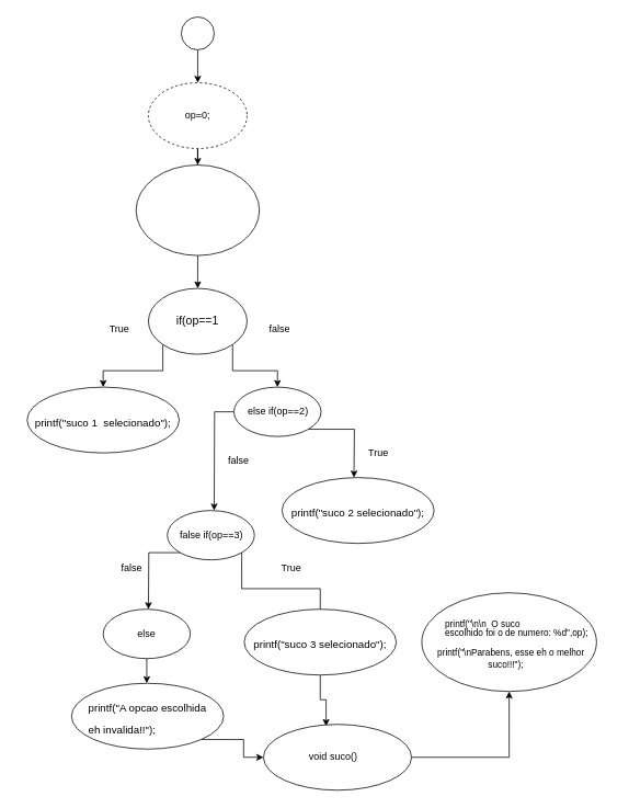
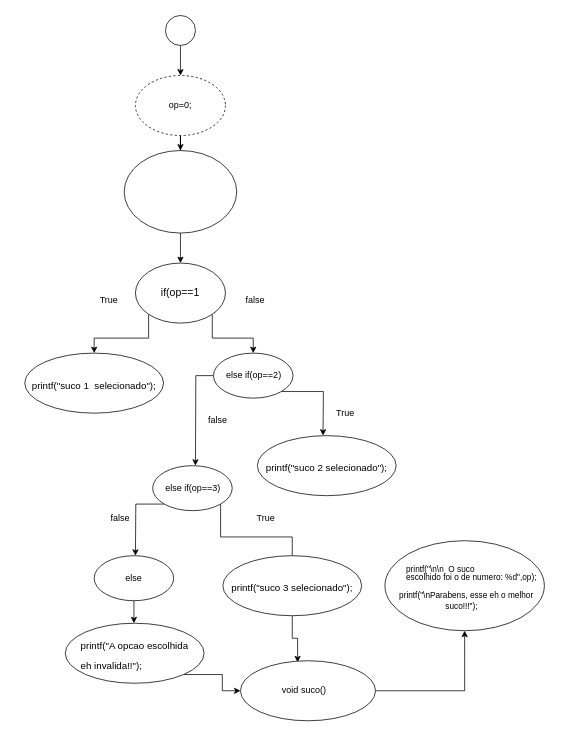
  <mxCell id="0" />
  <mxCell id="1" parent="0" />
  <mxCell id="2" style="edgeStyle=orthogonalEdgeStyle;rounded=0;orthogonalLoop=1;jettySize=auto;html=1;exitX=0.5;exitY=1;exitDx=0;exitDy=0;" edge="1" parent="1" source="3" target="5"><mxGeometry relative="1" as="geometry"><mxPoint x="240.118" y="110" as="targetPoint" /></mxGeometry></mxCell>
  <mxCell id="3" value="" style="ellipse;whiteSpace=wrap;html=1;aspect=fixed;" vertex="1" parent="1"><mxGeometry x="220" y="20" width="40" height="40" as="geometry" /></mxCell>
  <mxCell id="4" style="edgeStyle=orthogonalEdgeStyle;rounded=0;orthogonalLoop=1;jettySize=auto;html=1;" edge="1" parent="1" source="5" target="7"><mxGeometry relative="1" as="geometry"><mxPoint x="239.998" y="210" as="targetPoint" /></mxGeometry></mxCell>
  <mxCell id="5" value="op=0;" style="ellipse;whiteSpace=wrap;html=1;dashed=1;" vertex="1" parent="1"><mxGeometry x="179.998" y="100" width="120" height="80" as="geometry" /></mxCell>
  <mxCell id="6" style="edgeStyle=orthogonalEdgeStyle;rounded=0;orthogonalLoop=1;jettySize=auto;html=1;exitX=0.5;exitY=1;exitDx=0;exitDy=0;" edge="1" parent="1" source="7"><mxGeometry relative="1" as="geometry"><mxPoint x="240" y="350" as="targetPoint" /></mxGeometry></mxCell>
  <mxCell id="7" value="" style="ellipse;whiteSpace=wrap;html=1;" vertex="1" parent="1"><mxGeometry x="165" y="200" width="150" height="110" as="geometry" /></mxCell>
  <mxCell id="8" style="edgeStyle=orthogonalEdgeStyle;rounded=0;orthogonalLoop=1;jettySize=auto;html=1;exitX=1;exitY=1;exitDx=0;exitDy=0;entryX=0.5;entryY=0;entryDx=0;entryDy=0;" edge="1" parent="1" source="10" target="18"><mxGeometry relative="1" as="geometry"><mxPoint x="330" y="470" as="targetPoint" /></mxGeometry></mxCell>
  <mxCell id="9" style="edgeStyle=orthogonalEdgeStyle;rounded=0;orthogonalLoop=1;jettySize=auto;html=1;exitX=0;exitY=1;exitDx=0;exitDy=0;entryX=0.5;entryY=0;entryDx=0;entryDy=0;" edge="1" parent="1" source="10" target="14"><mxGeometry relative="1" as="geometry"><mxPoint x="125" y="460" as="targetPoint" /></mxGeometry></mxCell>
  <mxCell id="10" value="" style="ellipse;whiteSpace=wrap;html=1;" vertex="1" parent="1"><mxGeometry x="180" y="350" width="120" height="80" as="geometry" /></mxCell>
  <mxCell id="11" value="&lt;font style=&quot;font-size: 14px&quot;&gt;if(op==1&lt;/font&gt;" style="text;html=1;strokeColor=none;fillColor=none;align=center;verticalAlign=middle;whiteSpace=wrap;rounded=0;" vertex="1" parent="1"><mxGeometry x="205" y="370" width="70" height="40" as="geometry" /></mxCell>
  <mxCell id="12" value="false" style="text;html=1;strokeColor=none;fillColor=none;align=center;verticalAlign=middle;whiteSpace=wrap;rounded=0;" vertex="1" parent="1"><mxGeometry x="320" y="390" width="40" height="20" as="geometry" /></mxCell>
  <mxCell id="13" value="True" style="text;html=1;strokeColor=none;fillColor=none;align=center;verticalAlign=middle;whiteSpace=wrap;rounded=0;" vertex="1" parent="1"><mxGeometry x="125" y="390" width="40" height="20" as="geometry" /></mxCell>
  <mxCell id="14" value="" style="ellipse;whiteSpace=wrap;html=1;" vertex="1" parent="1"><mxGeometry x="32.5" y="470" width="185" height="80" as="geometry" /></mxCell>
  <mxCell id="15" value="&lt;p style=&quot;margin-bottom: 0cm ; font-weight: normal ; line-height: 100% ; font-size: 13px&quot; align=&quot;left&quot;&gt;&lt;font style=&quot;font-size: 13px&quot;&gt;&lt;br&gt;&lt;font style=&quot;font-size: 13px&quot;&gt;printf(&quot;suco 1&amp;nbsp; selecionado&quot;);&lt;/font&gt;&lt;/font&gt;&lt;/p&gt;" style="text;html=1;strokeColor=none;fillColor=none;align=center;verticalAlign=middle;whiteSpace=wrap;rounded=0;" vertex="1" parent="1"><mxGeometry x="20" y="480" width="210" height="40" as="geometry" /></mxCell>
  <mxCell id="16" style="edgeStyle=orthogonalEdgeStyle;rounded=0;orthogonalLoop=1;jettySize=auto;html=1;exitX=0;exitY=0.5;exitDx=0;exitDy=0;" edge="1" parent="1" source="18"><mxGeometry relative="1" as="geometry"><mxPoint x="260" y="620" as="targetPoint" /></mxGeometry></mxCell>
  <mxCell id="17" style="edgeStyle=orthogonalEdgeStyle;rounded=0;orthogonalLoop=1;jettySize=auto;html=1;exitX=1;exitY=1;exitDx=0;exitDy=0;" edge="1" parent="1" source="18"><mxGeometry relative="1" as="geometry"><mxPoint x="430" y="580" as="targetPoint" /></mxGeometry></mxCell>
  <mxCell id="18" value="" style="ellipse;whiteSpace=wrap;html=1;" vertex="1" parent="1"><mxGeometry x="284" y="470" width="106" height="60" as="geometry" /></mxCell>
  <mxCell id="19" value="else if(op==2)" style="text;html=1;strokeColor=none;fillColor=none;align=center;verticalAlign=middle;whiteSpace=wrap;rounded=0;" vertex="1" parent="1"><mxGeometry x="275" y="490" width="126" height="20" as="geometry" /></mxCell>
  <mxCell id="20" value="false" style="text;html=1;strokeColor=none;fillColor=none;align=center;verticalAlign=middle;whiteSpace=wrap;rounded=0;" vertex="1" parent="1"><mxGeometry x="270" y="550" width="40" height="20" as="geometry" /></mxCell>
  <mxCell id="21" value="True" style="text;html=1;strokeColor=none;fillColor=none;align=center;verticalAlign=middle;whiteSpace=wrap;rounded=0;" vertex="1" parent="1"><mxGeometry x="440" y="540" width="40" height="20" as="geometry" /></mxCell>
  <mxCell id="22" value="" style="ellipse;whiteSpace=wrap;html=1;" vertex="1" parent="1"><mxGeometry x="342.5" y="580" width="185" height="80" as="geometry" /></mxCell>
  <mxCell id="23" value="&lt;p style=&quot;margin-bottom: 0cm ; font-weight: normal ; line-height: 100% ; font-size: 13px&quot; align=&quot;left&quot;&gt;&lt;font style=&quot;font-size: 13px&quot;&gt;&lt;br&gt;&lt;font style=&quot;font-size: 13px&quot;&gt;printf(&quot;suco 2 selecionado&quot;);&lt;/font&gt;&lt;/font&gt;&lt;/p&gt;" style="text;html=1;strokeColor=none;fillColor=none;align=center;verticalAlign=middle;whiteSpace=wrap;rounded=0;" vertex="1" parent="1"><mxGeometry x="330" y="590" width="210" height="40" as="geometry" /></mxCell>
  <mxCell id="24" style="edgeStyle=orthogonalEdgeStyle;rounded=0;orthogonalLoop=1;jettySize=auto;html=1;exitX=0;exitY=1;exitDx=0;exitDy=0;" edge="1" parent="1" source="26"><mxGeometry relative="1" as="geometry"><mxPoint x="180" y="740" as="targetPoint" /></mxGeometry></mxCell>
  <mxCell id="25" style="edgeStyle=orthogonalEdgeStyle;rounded=0;orthogonalLoop=1;jettySize=auto;html=1;exitX=1;exitY=1;exitDx=0;exitDy=0;entryX=0.438;entryY=-0.125;entryDx=0;entryDy=0;entryPerimeter=0;" edge="1" parent="1" source="26" target="32"><mxGeometry relative="1" as="geometry"><mxPoint x="330" y="740" as="targetPoint" /><Array as="points"><mxPoint x="294" y="715" /><mxPoint x="389" y="715" /><mxPoint x="389" y="745" /></Array></mxGeometry></mxCell>
  <mxCell id="26" value="" style="ellipse;whiteSpace=wrap;html=1;" vertex="1" parent="1"><mxGeometry x="203" y="620" width="106" height="60" as="geometry" /></mxCell>
- <mxCell id="27" value="false if(op==3)" style="text;html=1;strokeColor=none;fillColor=none;align=center;verticalAlign=middle;whiteSpace=wrap;rounded=0;" vertex="1" parent="1"><mxGeometry x="194" y="640" width="126" height="20" as="geometry" /></mxCell>
+ <mxCell id="27" value="else if(op==3)" style="text;html=1;strokeColor=none;fillColor=none;align=center;verticalAlign=middle;whiteSpace=wrap;rounded=0;" vertex="1" parent="1"><mxGeometry x="194" y="640" width="126" height="20" as="geometry" /></mxCell>
  <mxCell id="28" value="false" style="text;html=1;strokeColor=none;fillColor=none;align=center;verticalAlign=middle;whiteSpace=wrap;rounded=0;" vertex="1" parent="1"><mxGeometry x="140" y="680" width="40" height="20" as="geometry" /></mxCell>
  <mxCell id="29" value="True" style="text;html=1;strokeColor=none;fillColor=none;align=center;verticalAlign=middle;whiteSpace=wrap;rounded=0;" vertex="1" parent="1"><mxGeometry x="334" y="680" width="40" height="20" as="geometry" /></mxCell>
  <mxCell id="30" style="edgeStyle=orthogonalEdgeStyle;rounded=0;orthogonalLoop=1;jettySize=auto;html=1;exitX=0.5;exitY=1;exitDx=0;exitDy=0;entryX=0.423;entryY=0.027;entryDx=0;entryDy=0;entryPerimeter=0;" edge="1" parent="1" source="31" target="40"><mxGeometry relative="1" as="geometry" /></mxCell>
  <mxCell id="31" value="" style="ellipse;whiteSpace=wrap;html=1;" vertex="1" parent="1"><mxGeometry x="296.5" y="740" width="185" height="80" as="geometry" /></mxCell>
  <mxCell id="32" value="&lt;p style=&quot;margin-bottom: 0cm ; font-weight: normal ; line-height: 100% ; font-size: 13px&quot; align=&quot;left&quot;&gt;&lt;font style=&quot;font-size: 13px&quot;&gt;&lt;br&gt;&lt;font style=&quot;font-size: 13px&quot;&gt;printf(&quot;suco 3 selecionado&quot;);&lt;/font&gt;&lt;/font&gt;&lt;/p&gt;" style="text;html=1;strokeColor=none;fillColor=none;align=center;verticalAlign=middle;whiteSpace=wrap;rounded=0;" vertex="1" parent="1"><mxGeometry x="284" y="750" width="210" height="40" as="geometry" /></mxCell>
  <mxCell id="33" style="edgeStyle=orthogonalEdgeStyle;rounded=0;orthogonalLoop=1;jettySize=auto;html=1;exitX=0.5;exitY=1;exitDx=0;exitDy=0;" edge="1" parent="1" source="34"><mxGeometry relative="1" as="geometry"><mxPoint x="178" y="830" as="targetPoint" /></mxGeometry></mxCell>
  <mxCell id="34" value="" style="ellipse;whiteSpace=wrap;html=1;" vertex="1" parent="1"><mxGeometry x="125" y="740" width="106" height="60" as="geometry" /></mxCell>
  <mxCell id="35" value="else " style="text;html=1;strokeColor=none;fillColor=none;align=center;verticalAlign=middle;whiteSpace=wrap;rounded=0;" vertex="1" parent="1"><mxGeometry x="115" y="760" width="126" height="20" as="geometry" /></mxCell>
  <mxCell id="36" style="edgeStyle=orthogonalEdgeStyle;rounded=0;orthogonalLoop=1;jettySize=auto;html=1;exitX=1;exitY=1;exitDx=0;exitDy=0;entryX=0;entryY=0.5;entryDx=0;entryDy=0;" edge="1" parent="1" source="37" target="40"><mxGeometry relative="1" as="geometry" /></mxCell>
  <mxCell id="37" value="" style="ellipse;whiteSpace=wrap;html=1;" vertex="1" parent="1"><mxGeometry x="86.5" y="830" width="185" height="80" as="geometry" /></mxCell>
  <mxCell id="38" value="&lt;p style=&quot;margin-bottom: 0cm ; font-weight: normal ; line-height: 100% ; font-size: 13px&quot; align=&quot;left&quot;&gt;&lt;font style=&quot;font-size: 13px&quot;&gt;&lt;br&gt;&lt;font style=&quot;font-size: 13px&quot;&gt;printf(&quot;A opcao escolhida&lt;/font&gt;&lt;/font&gt;&lt;/p&gt;&lt;p style=&quot;margin-bottom: 0cm ; font-weight: normal ; line-height: 100% ; font-size: 13px&quot; align=&quot;left&quot;&gt;&lt;font style=&quot;font-size: 13px&quot;&gt;&lt;font style=&quot;font-size: 13px&quot;&gt; eh invalida!!&quot;);&lt;/font&gt;&lt;/font&gt;&lt;/p&gt;" style="text;html=1;strokeColor=none;fillColor=none;align=center;verticalAlign=middle;whiteSpace=wrap;rounded=0;" vertex="1" parent="1"><mxGeometry x="74" y="840" width="210" height="40" as="geometry" /></mxCell>
  <mxCell id="39" style="edgeStyle=orthogonalEdgeStyle;rounded=0;orthogonalLoop=1;jettySize=auto;html=1;entryX=0.5;entryY=1;entryDx=0;entryDy=0;" edge="1" parent="1" source="40" target="42"><mxGeometry relative="1" as="geometry"><mxPoint x="570" y="840" as="targetPoint" /></mxGeometry></mxCell>
  <mxCell id="40" value="" style="ellipse;whiteSpace=wrap;html=1;" vertex="1" parent="1"><mxGeometry x="320" y="880" width="180" height="80" as="geometry" /></mxCell>
  <mxCell id="41" value="void suco()" style="text;html=1;strokeColor=none;fillColor=none;align=center;verticalAlign=middle;whiteSpace=wrap;rounded=0;" vertex="1" parent="1"><mxGeometry x="360" y="910" width="90" height="20" as="geometry" /></mxCell>
  <mxCell id="42" value="" style="ellipse;whiteSpace=wrap;html=1;" vertex="1" parent="1"><mxGeometry x="512.5" y="720" width="212.5" height="120" as="geometry" /></mxCell>
  <mxCell id="43" value="&lt;p style=&quot;margin-bottom: 0cm ; font-weight: normal ; line-height: 100% ; font-size: 11px&quot; align=&quot;left&quot;&gt;&lt;font style=&quot;font-size: 11px&quot;&gt;&lt;br&gt;&lt;font style=&quot;font-size: 11px&quot;&gt;printf(&quot;\n\n&amp;nbsp; O suco&lt;br&gt;escolhido foi o de numero:  %d&quot;,op);&lt;/font&gt;&lt;/font&gt;&lt;/p&gt;&lt;font style=&quot;font-size: 11px&quot;&gt;&lt;br&gt;&lt;/font&gt;" style="text;html=1;strokeColor=none;fillColor=none;align=center;verticalAlign=middle;whiteSpace=wrap;rounded=0;" vertex="1" parent="1"><mxGeometry x="512.5" y="750" width="230" height="20" as="geometry" /></mxCell>
  <mxCell id="44" value="&amp;nbsp;&lt;font style=&quot;font-size: 11px&quot;&gt;&amp;nbsp;&amp;nbsp; printf(&quot;\nParabens, esse eh o melhor suco!!!&quot;);&lt;/font&gt;" style="text;html=1;strokeColor=none;fillColor=none;align=center;verticalAlign=middle;whiteSpace=wrap;rounded=0;" vertex="1" parent="1"><mxGeometry x="500" y="790" width="230" height="20" as="geometry" /></mxCell>
